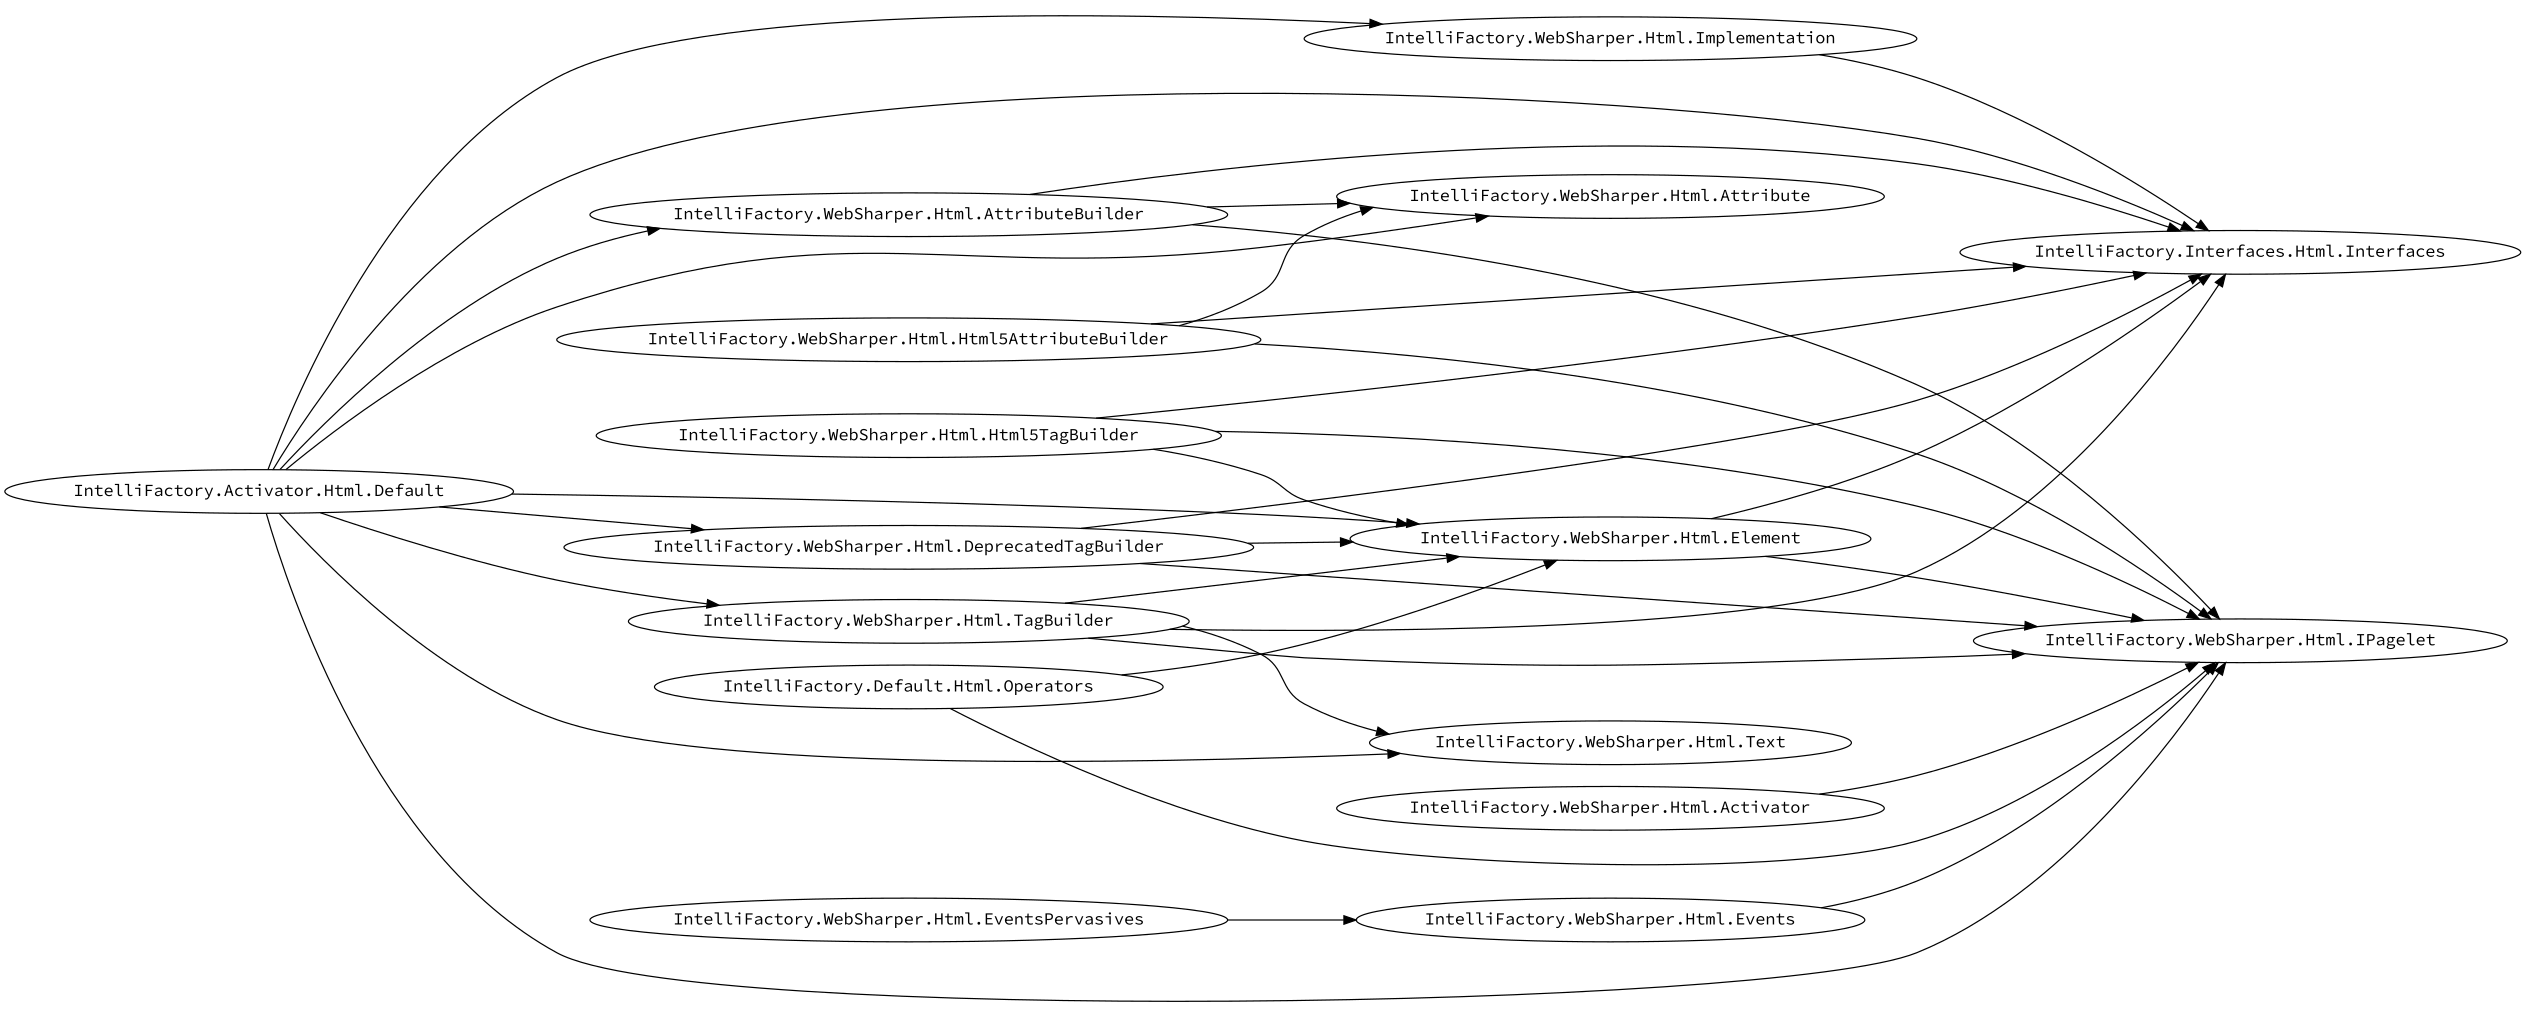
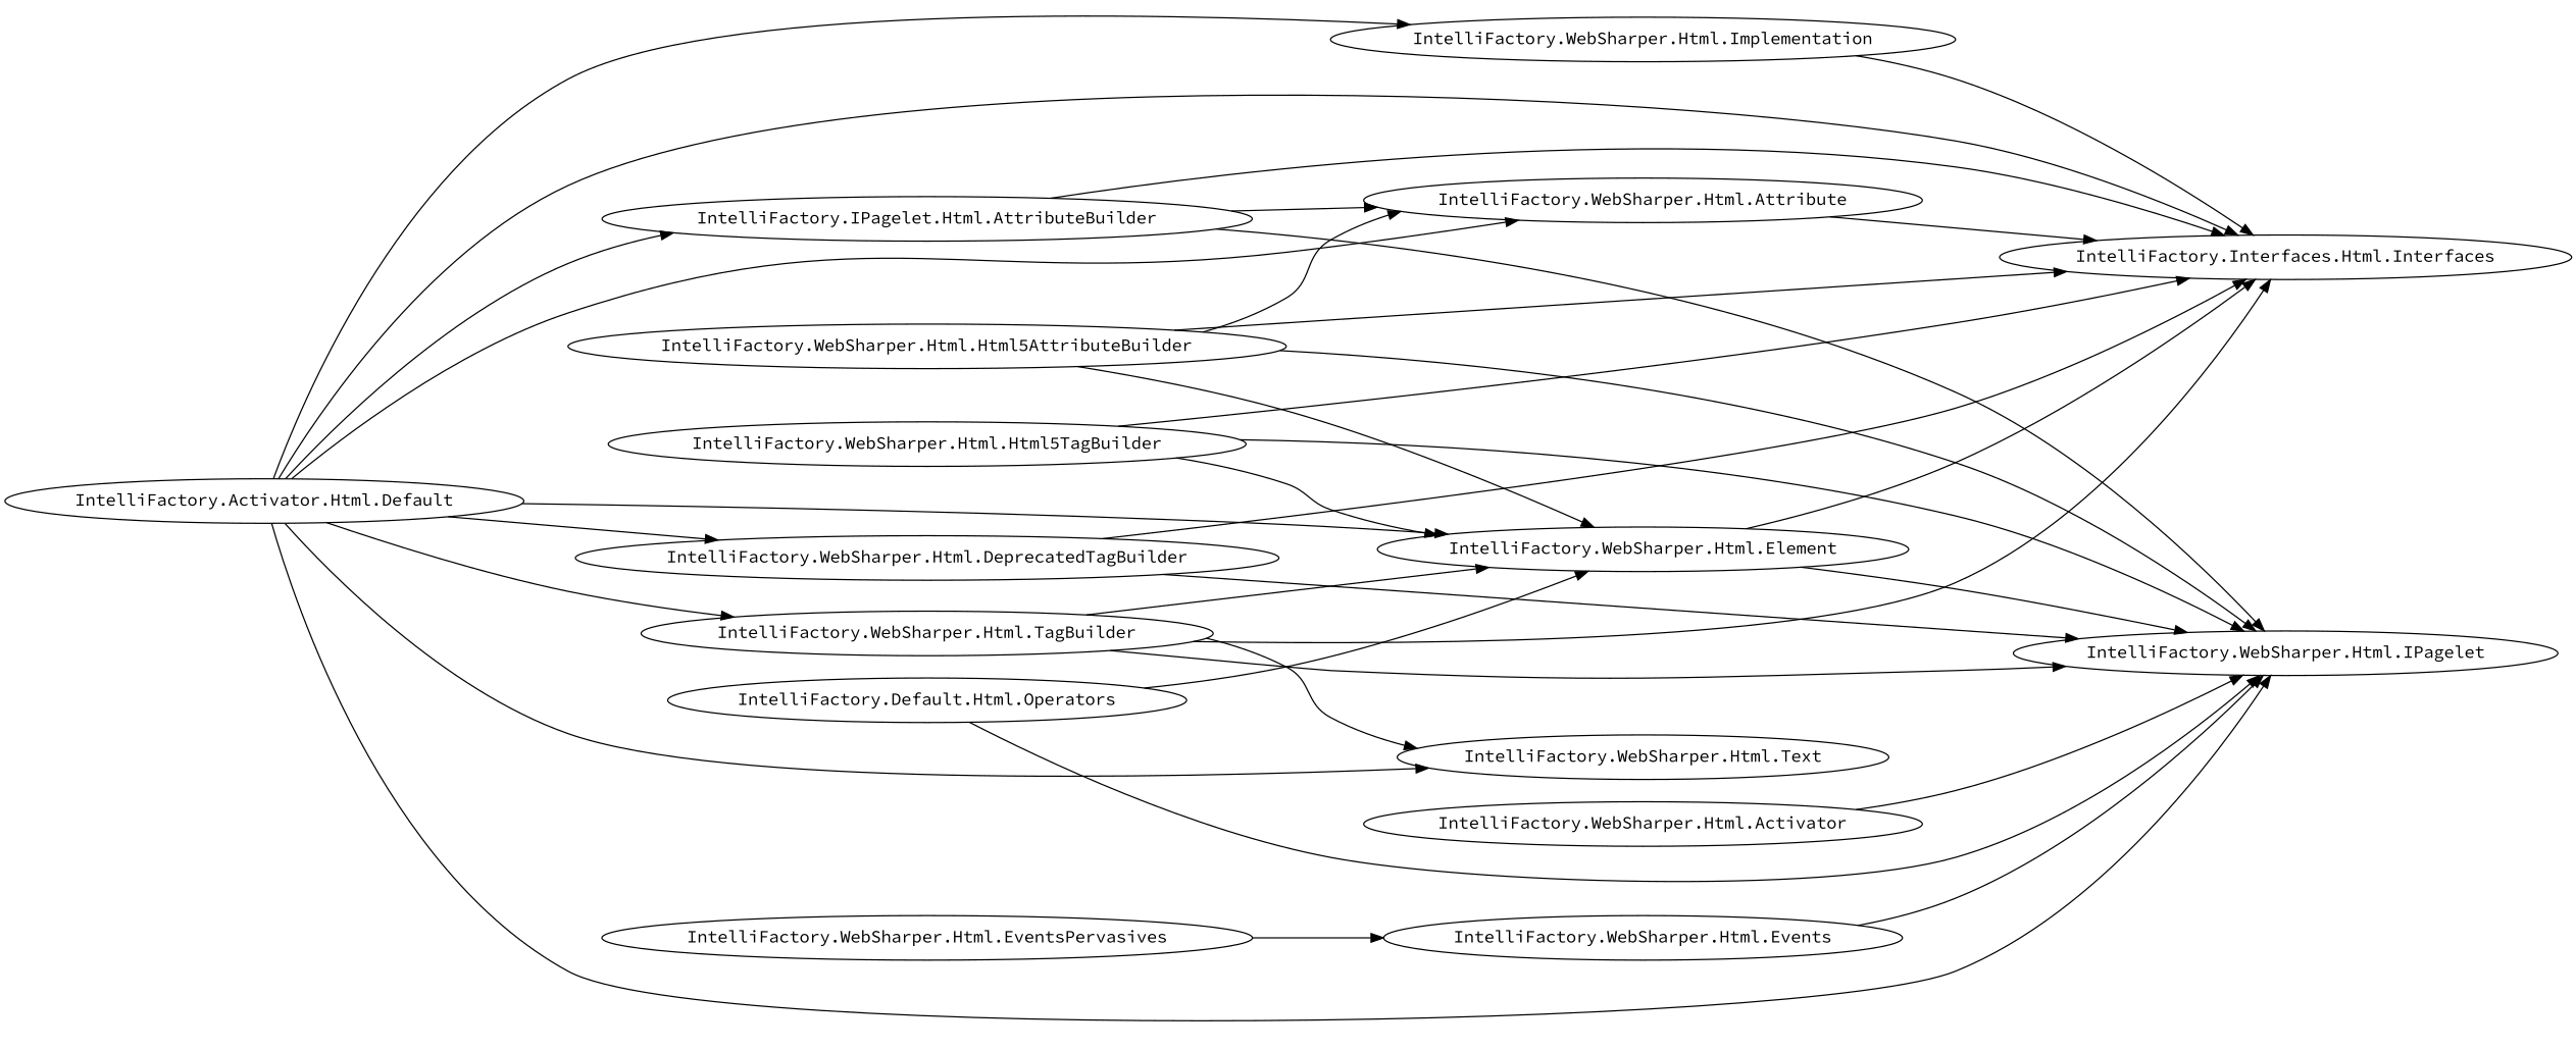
  digraph {
    fontname="Source Code Pro"
    fontsize=10
    rankdir=LR
    node [fontname="Source Code Pro"]
    edge [fontname="Source Code Pro"]
    "IntelliFactory.WebSharper.Html.IPagelet"
    n2 [label="IntelliFactory.Interfaces.Html.Interfaces"]
    "IntelliFactory.WebSharper.Html.Attribute"
-   "IntelliFactory.WebSharper.Html.AttributeBuilder"
+   "IntelliFactory.WebSharper.Html.AttributeBuilder" [label="IntelliFactory.IPagelet.Html.AttributeBuilder"]
    "IntelliFactory.WebSharper.Html.DeprecatedTagBuilder"
    "IntelliFactory.WebSharper.Html.Element"
    "IntelliFactory.WebSharper.Html.Implementation"
    "IntelliFactory.WebSharper.Html.TagBuilder"
    "IntelliFactory.WebSharper.Html.Text"
    "IntelliFactory.WebSharper.Html.Events"
    "IntelliFactory.WebSharper.Html.Activator"
    n12 [label="IntelliFactory.Activator.Html.Default"]
    "IntelliFactory.WebSharper.Html.EventsPervasives"
    "IntelliFactory.WebSharper.Html.Html5AttributeBuilder"
    "IntelliFactory.WebSharper.Html.Html5TagBuilder"
    n16 [label="IntelliFactory.Default.Html.Operators"]
    subgraph sub_1 {
      rank=none
      "IntelliFactory.WebSharper.Html.IPagelet"
    }
    subgraph sub_2 {
      rank=none
      n2
    }
    subgraph sub_3 {
      rank=none
      "IntelliFactory.WebSharper.Html.IPagelet"
      n2
      "IntelliFactory.WebSharper.Html.Attribute"
    }
    subgraph sub_4 {
      rank=none
      "IntelliFactory.WebSharper.Html.IPagelet"
      n2
      "IntelliFactory.WebSharper.Html.Attribute"
      "IntelliFactory.WebSharper.Html.AttributeBuilder"
      "IntelliFactory.WebSharper.Html.DeprecatedTagBuilder"
      "IntelliFactory.WebSharper.Html.Element"
      "IntelliFactory.WebSharper.Html.Implementation"
      "IntelliFactory.WebSharper.Html.TagBuilder"
      "IntelliFactory.WebSharper.Html.Text"
    }
    subgraph sub_5 {
      rank=none
      "IntelliFactory.WebSharper.Html.IPagelet"
      n2
      "IntelliFactory.WebSharper.Html.Attribute"
    }
    subgraph sub_6 {
      rank=none
      "IntelliFactory.WebSharper.Html.IPagelet"
      n2
      "IntelliFactory.WebSharper.Html.Element"
    }
    subgraph sub_7 {
      rank=none
      "IntelliFactory.WebSharper.Html.IPagelet"
      n2
    }
    subgraph sub_8 {
      rank=none
      "IntelliFactory.WebSharper.Html.IPagelet"
    }
    subgraph sub_9 {
      rank=none
      "IntelliFactory.WebSharper.Html.Events"
    }
    subgraph sub_10 {
      rank=none
      "IntelliFactory.WebSharper.Html.IPagelet"
      n2
      "IntelliFactory.WebSharper.Html.Attribute"
    }
    subgraph sub_11 {
      rank=none
      "IntelliFactory.WebSharper.Html.IPagelet"
      n2
      "IntelliFactory.WebSharper.Html.Element"
    }
    subgraph sub_12 {
      rank=none
      n2
    }
    subgraph sub_13 {
      rank=none
      "IntelliFactory.WebSharper.Html.IPagelet"
      "IntelliFactory.WebSharper.Html.Element"
    }
    subgraph sub_14 {
      rank=none
      "IntelliFactory.WebSharper.Html.IPagelet"
      n2
      "IntelliFactory.WebSharper.Html.Element"
      "IntelliFactory.WebSharper.Html.Text"
    }
+   "IntelliFactory.WebSharper.Html.Attribute" -> n2
    "IntelliFactory.WebSharper.Html.AttributeBuilder" -> "IntelliFactory.WebSharper.Html.IPagelet"
    "IntelliFactory.WebSharper.Html.AttributeBuilder" -> n2
    "IntelliFactory.WebSharper.Html.AttributeBuilder" -> "IntelliFactory.WebSharper.Html.Attribute"
    "IntelliFactory.WebSharper.Html.DeprecatedTagBuilder" -> "IntelliFactory.WebSharper.Html.IPagelet"
    "IntelliFactory.WebSharper.Html.DeprecatedTagBuilder" -> n2
-   "IntelliFactory.WebSharper.Html.DeprecatedTagBuilder" -> "IntelliFactory.WebSharper.Html.Element"
+   "IntelliFactory.WebSharper.Html.Html5AttributeBuilder" -> "IntelliFactory.WebSharper.Html.Element"
    "IntelliFactory.WebSharper.Html.Element" -> "IntelliFactory.WebSharper.Html.IPagelet"
    "IntelliFactory.WebSharper.Html.Element" -> n2
    "IntelliFactory.WebSharper.Html.Implementation" -> n2
    "IntelliFactory.WebSharper.Html.TagBuilder" -> "IntelliFactory.WebSharper.Html.IPagelet"
    "IntelliFactory.WebSharper.Html.TagBuilder" -> n2
    "IntelliFactory.WebSharper.Html.TagBuilder" -> "IntelliFactory.WebSharper.Html.Element"
    "IntelliFactory.WebSharper.Html.TagBuilder" -> "IntelliFactory.WebSharper.Html.Text"
    "IntelliFactory.WebSharper.Html.Events" -> "IntelliFactory.WebSharper.Html.IPagelet"
    "IntelliFactory.WebSharper.Html.Activator" -> "IntelliFactory.WebSharper.Html.IPagelet"
    n12 -> "IntelliFactory.WebSharper.Html.IPagelet"
    n12 -> n2
    n12 -> "IntelliFactory.WebSharper.Html.Attribute"
    n12 -> "IntelliFactory.WebSharper.Html.AttributeBuilder"
    n12 -> "IntelliFactory.WebSharper.Html.DeprecatedTagBuilder"
    n12 -> "IntelliFactory.WebSharper.Html.Element"
    n12 -> "IntelliFactory.WebSharper.Html.Implementation"
    n12 -> "IntelliFactory.WebSharper.Html.TagBuilder"
    n12 -> "IntelliFactory.WebSharper.Html.Text"
    "IntelliFactory.WebSharper.Html.EventsPervasives" -> "IntelliFactory.WebSharper.Html.Events"
    "IntelliFactory.WebSharper.Html.Html5AttributeBuilder" -> "IntelliFactory.WebSharper.Html.IPagelet"
    "IntelliFactory.WebSharper.Html.Html5AttributeBuilder" -> n2
    "IntelliFactory.WebSharper.Html.Html5AttributeBuilder" -> "IntelliFactory.WebSharper.Html.Attribute"
    "IntelliFactory.WebSharper.Html.Html5TagBuilder" -> "IntelliFactory.WebSharper.Html.IPagelet"
    "IntelliFactory.WebSharper.Html.Html5TagBuilder" -> n2
    "IntelliFactory.WebSharper.Html.Html5TagBuilder" -> "IntelliFactory.WebSharper.Html.Element"
    n16 -> "IntelliFactory.WebSharper.Html.IPagelet"
    n16 -> "IntelliFactory.WebSharper.Html.Element"
  }
